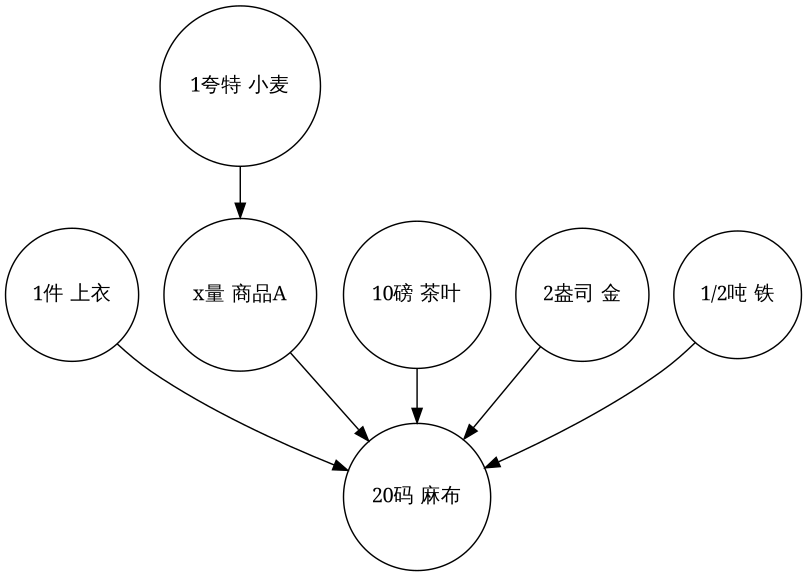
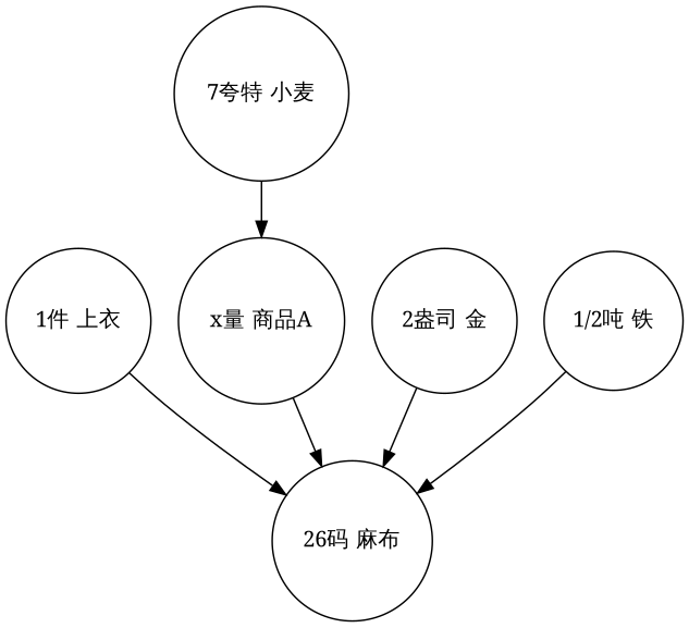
  digraph {
    fontname="Noto Serif"
    rankdir=TB
    node [fontname="Noto Serif" shape=circle]
    edge [fontname="Noto Serif"]
    "1件 上衣"
-   "20码 麻布"
+   "20码 麻布" [label="26码 麻布"]
    "x量 商品A"
-   "1夸特 小麦"
-   "10磅 茶叶"
+   "1夸特 小麦" [label="7夸特 小麦"]
    "2盎司 金"
    "1/2吨 铁"
    "1件 上衣" -> "20码 麻布"
    "x量 商品A" -> "20码 麻布"
    "1夸特 小麦" -> "x量 商品A"
-   "10磅 茶叶" -> "20码 麻布"
    "2盎司 金" -> "20码 麻布"
    "1/2吨 铁" -> "20码 麻布"
  }
